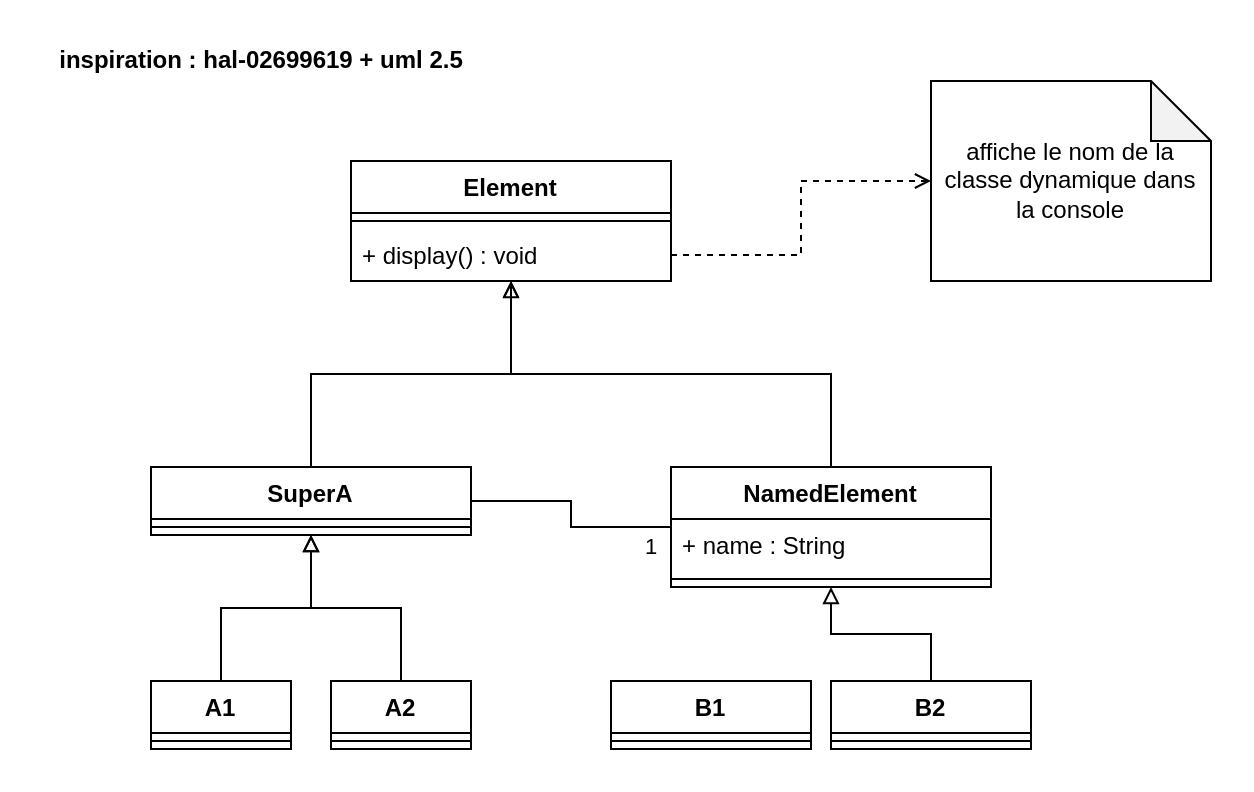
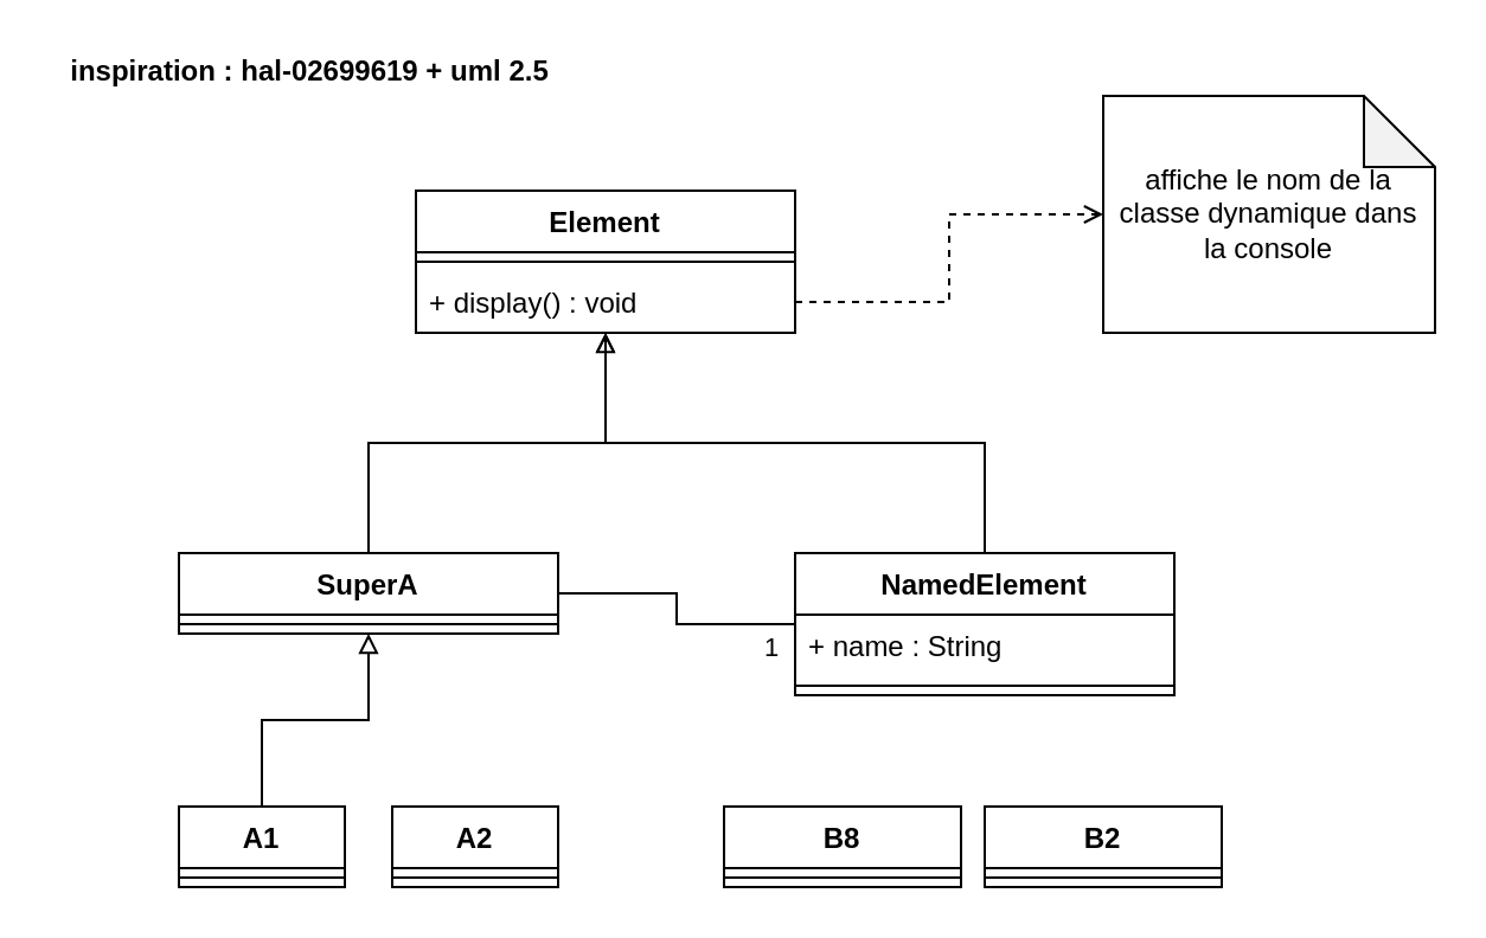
  <mxCell id="0" />
  <mxCell id="1" parent="0" />
  <mxCell id="2" style="edgeStyle=orthogonalEdgeStyle;rounded=0;orthogonalLoop=1;jettySize=auto;html=1;endArrow=block;endFill=0;" edge="1" parent="1" source="3" target="16"><mxGeometry relative="1" as="geometry" /></mxCell>
  <mxCell id="3" value="A1" style="swimlane;fontStyle=1;align=center;verticalAlign=top;childLayout=stackLayout;horizontal=1;startSize=26;horizontalStack=0;resizeParent=1;resizeParentMax=0;resizeLast=0;collapsible=1;marginBottom=0;" vertex="1" parent="1"><mxGeometry x="75" y="340" width="70" height="34" as="geometry" /></mxCell>
  <mxCell id="4" value="" style="line;strokeWidth=1;fillColor=none;align=left;verticalAlign=middle;spacingTop=-1;spacingLeft=3;spacingRight=3;rotatable=0;labelPosition=right;points=[];portConstraint=eastwest;" vertex="1" parent="3"><mxGeometry y="26" width="70" height="8" as="geometry" /></mxCell>
- <mxCell id="5" style="edgeStyle=orthogonalEdgeStyle;rounded=0;orthogonalLoop=1;jettySize=auto;html=1;endArrow=block;endFill=0;" edge="1" parent="1" source="6" target="16"><mxGeometry relative="1" as="geometry" /></mxCell>
  <mxCell id="6" value="A2" style="swimlane;fontStyle=1;align=center;verticalAlign=top;childLayout=stackLayout;horizontal=1;startSize=26;horizontalStack=0;resizeParent=1;resizeParentMax=0;resizeLast=0;collapsible=1;marginBottom=0;" vertex="1" parent="1"><mxGeometry x="165" y="340" width="70" height="34" as="geometry" /></mxCell>
  <mxCell id="7" value="" style="line;strokeWidth=1;fillColor=none;align=left;verticalAlign=middle;spacingTop=-1;spacingLeft=3;spacingRight=3;rotatable=0;labelPosition=right;points=[];portConstraint=eastwest;" vertex="1" parent="6"><mxGeometry y="26" width="70" height="8" as="geometry" /></mxCell>
- <mxCell id="8" style="edgeStyle=orthogonalEdgeStyle;rounded=0;orthogonalLoop=1;jettySize=auto;html=1;endArrow=block;endFill=0;" edge="1" parent="1" source="9" target="19"><mxGeometry relative="1" as="geometry" /></mxCell>
  <mxCell id="9" value="B2" style="swimlane;fontStyle=1;align=center;verticalAlign=top;childLayout=stackLayout;horizontal=1;startSize=26;horizontalStack=0;resizeParent=1;resizeParentMax=0;resizeLast=0;collapsible=1;marginBottom=0;" vertex="1" parent="1"><mxGeometry x="415" y="340" width="100" height="34" as="geometry" /></mxCell>
  <mxCell id="10" value="" style="line;strokeWidth=1;fillColor=none;align=left;verticalAlign=middle;spacingTop=-1;spacingLeft=3;spacingRight=3;rotatable=0;labelPosition=right;points=[];portConstraint=eastwest;" vertex="1" parent="9"><mxGeometry y="26" width="100" height="8" as="geometry" /></mxCell>
- <mxCell id="11" value="B1" style="swimlane;fontStyle=1;align=center;verticalAlign=top;childLayout=stackLayout;horizontal=1;startSize=26;horizontalStack=0;resizeParent=1;resizeParentMax=0;resizeLast=0;collapsible=1;marginBottom=0;" vertex="1" parent="1"><mxGeometry x="305" y="340" width="100" height="34" as="geometry" /></mxCell>
+ <mxCell id="11" value="B8" style="swimlane;fontStyle=1;align=center;verticalAlign=top;childLayout=stackLayout;horizontal=1;startSize=26;horizontalStack=0;resizeParent=1;resizeParentMax=0;resizeLast=0;collapsible=1;marginBottom=0;" vertex="1" parent="1"><mxGeometry x="305" y="340" width="100" height="34" as="geometry" /></mxCell>
  <mxCell id="12" value="" style="line;strokeWidth=1;fillColor=none;align=left;verticalAlign=middle;spacingTop=-1;spacingLeft=3;spacingRight=3;rotatable=0;labelPosition=right;points=[];portConstraint=eastwest;" vertex="1" parent="11"><mxGeometry y="26" width="100" height="8" as="geometry" /></mxCell>
  <mxCell id="13" style="edgeStyle=orthogonalEdgeStyle;rounded=0;orthogonalLoop=1;jettySize=auto;html=1;endArrow=none;endFill=0;" edge="1" parent="1" source="16" target="19"><mxGeometry relative="1" as="geometry" /></mxCell>
  <mxCell id="14" value="1" style="edgeLabel;html=1;align=center;verticalAlign=middle;resizable=0;points=[];" vertex="1" connectable="0" parent="13"><mxGeometry x="0.798" y="2" relative="1" as="geometry"><mxPoint y="11" as="offset" /></mxGeometry></mxCell>
  <mxCell id="15" style="edgeStyle=orthogonalEdgeStyle;rounded=0;orthogonalLoop=1;jettySize=auto;html=1;endArrow=open;endFill=0;" edge="1" parent="1" source="16" target="22"><mxGeometry relative="1" as="geometry" /></mxCell>
  <mxCell id="16" value="SuperA" style="swimlane;fontStyle=1;align=center;verticalAlign=top;childLayout=stackLayout;horizontal=1;startSize=26;horizontalStack=0;resizeParent=1;resizeParentMax=0;resizeLast=0;collapsible=1;marginBottom=0;" vertex="1" parent="1"><mxGeometry x="75" y="233" width="160" height="34" as="geometry" /></mxCell>
  <mxCell id="17" value="" style="line;strokeWidth=1;fillColor=none;align=left;verticalAlign=middle;spacingTop=-1;spacingLeft=3;spacingRight=3;rotatable=0;labelPosition=right;points=[];portConstraint=eastwest;" vertex="1" parent="16"><mxGeometry y="26" width="160" height="8" as="geometry" /></mxCell>
  <mxCell id="18" style="edgeStyle=orthogonalEdgeStyle;rounded=0;orthogonalLoop=1;jettySize=auto;html=1;endArrow=block;endFill=0;" edge="1" parent="1" source="19" target="22"><mxGeometry relative="1" as="geometry" /></mxCell>
  <mxCell id="19" value="NamedElement" style="swimlane;fontStyle=1;align=center;verticalAlign=top;childLayout=stackLayout;horizontal=1;startSize=26;horizontalStack=0;resizeParent=1;resizeParentMax=0;resizeLast=0;collapsible=1;marginBottom=0;" vertex="1" parent="1"><mxGeometry x="335" y="233" width="160" height="60" as="geometry" /></mxCell>
  <mxCell id="20" value="+ name : String" style="text;strokeColor=none;fillColor=none;align=left;verticalAlign=top;spacingLeft=4;spacingRight=4;overflow=hidden;rotatable=0;points=[[0,0.5],[1,0.5]];portConstraint=eastwest;" vertex="1" parent="19"><mxGeometry y="26" width="160" height="26" as="geometry" /></mxCell>
  <mxCell id="21" value="" style="line;strokeWidth=1;fillColor=none;align=left;verticalAlign=middle;spacingTop=-1;spacingLeft=3;spacingRight=3;rotatable=0;labelPosition=right;points=[];portConstraint=eastwest;" vertex="1" parent="19"><mxGeometry y="52" width="160" height="8" as="geometry" /></mxCell>
  <mxCell id="22" value="Element" style="swimlane;fontStyle=1;align=center;verticalAlign=top;childLayout=stackLayout;horizontal=1;startSize=26;horizontalStack=0;resizeParent=1;resizeParentMax=0;resizeLast=0;collapsible=1;marginBottom=0;" vertex="1" parent="1"><mxGeometry x="175" y="80" width="160" height="60" as="geometry" /></mxCell>
  <mxCell id="23" value="" style="line;strokeWidth=1;fillColor=none;align=left;verticalAlign=middle;spacingTop=-1;spacingLeft=3;spacingRight=3;rotatable=0;labelPosition=right;points=[];portConstraint=eastwest;" vertex="1" parent="22"><mxGeometry y="26" width="160" height="8" as="geometry" /></mxCell>
  <mxCell id="24" value="+ display() : void" style="text;strokeColor=none;fillColor=none;align=left;verticalAlign=top;spacingLeft=4;spacingRight=4;overflow=hidden;rotatable=0;points=[[0,0.5],[1,0.5]];portConstraint=eastwest;" vertex="1" parent="22"><mxGeometry y="34" width="160" height="26" as="geometry" /></mxCell>
  <mxCell id="25" value="inspiration :&amp;nbsp;hal-02699619 + uml 2.5" style="text;html=1;align=center;verticalAlign=middle;resizable=0;points=[];autosize=1;strokeColor=none;fillColor=none;fontStyle=1" vertex="1" parent="1"><mxGeometry x="20" y="20" width="220" height="20" as="geometry" /></mxCell>
  <mxCell id="26" value="affiche le nom de la classe dynamique dans la console" style="shape=note;whiteSpace=wrap;html=1;backgroundOutline=1;darkOpacity=0.05;" vertex="1" parent="1"><mxGeometry x="465" y="40" width="140" height="100" as="geometry" /></mxCell>
  <mxCell id="27" style="edgeStyle=orthogonalEdgeStyle;rounded=0;orthogonalLoop=1;jettySize=auto;html=1;endArrow=open;endFill=0;dashed=1;" edge="1" parent="1" source="24" target="26"><mxGeometry relative="1" as="geometry" /></mxCell>
